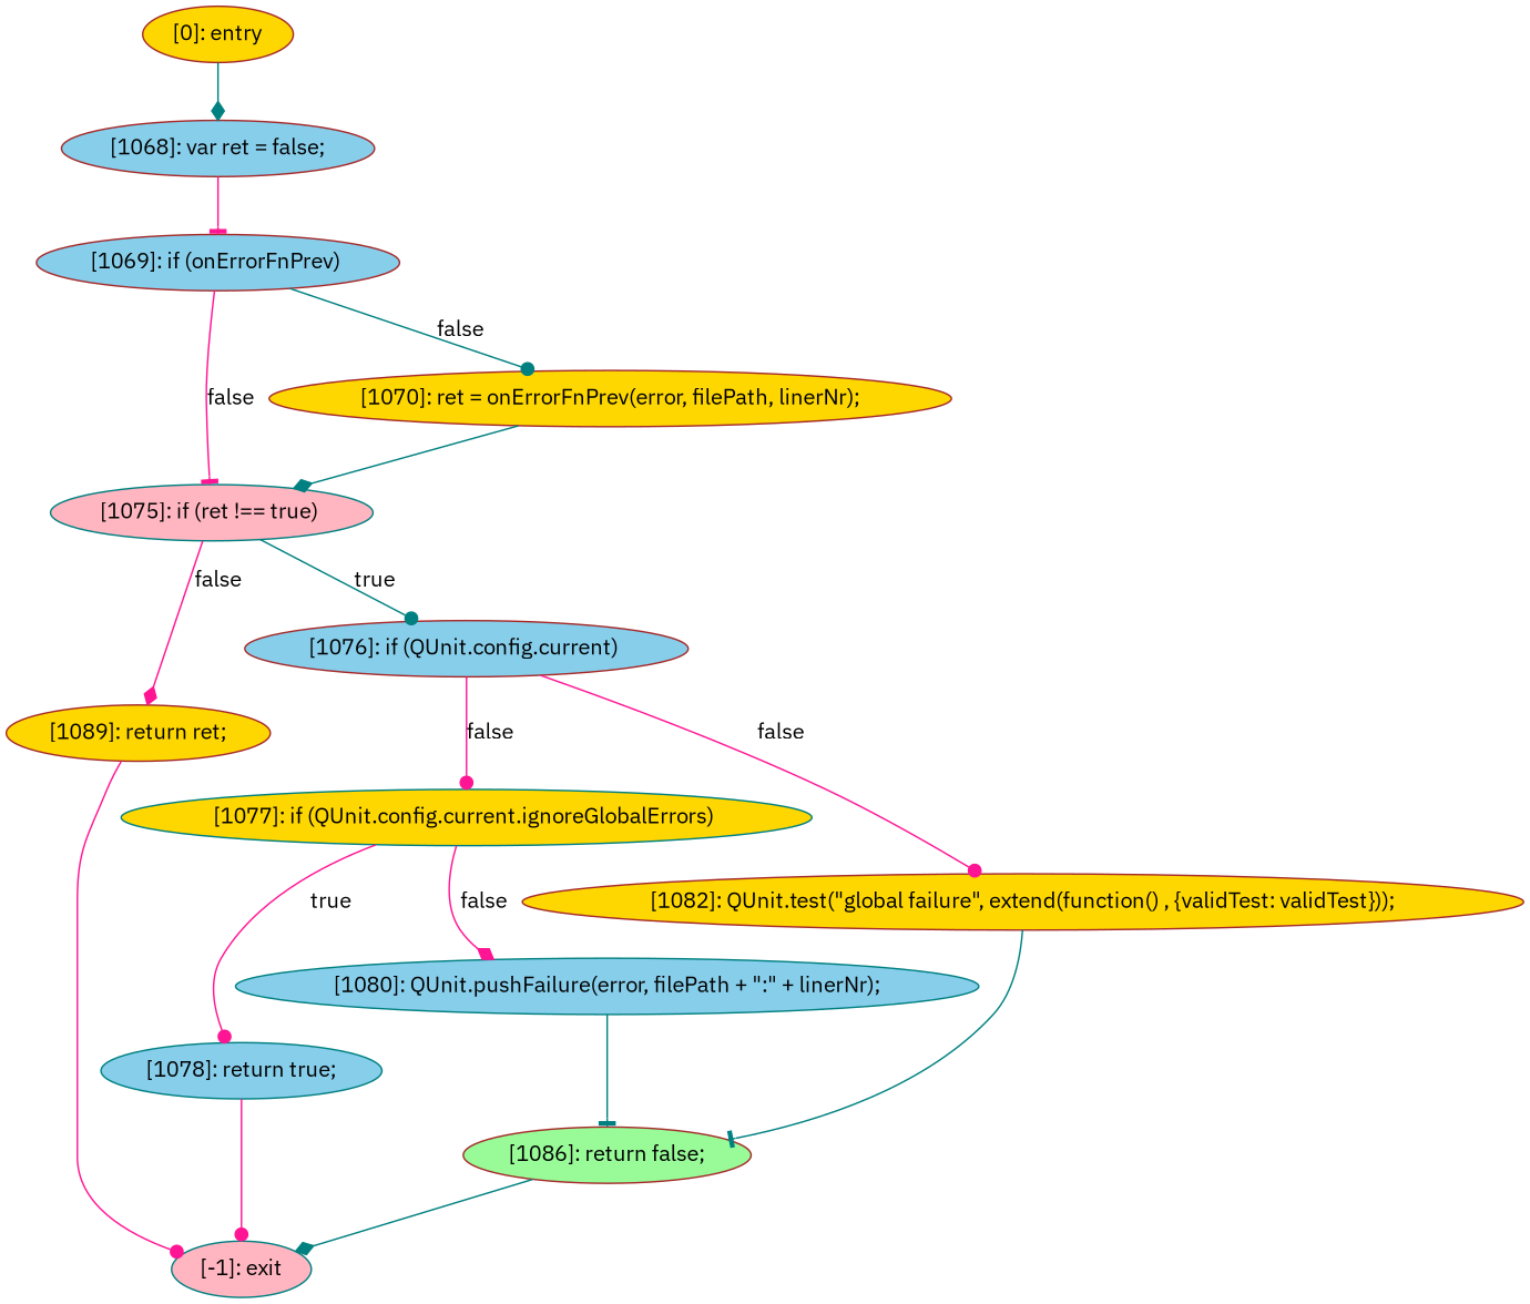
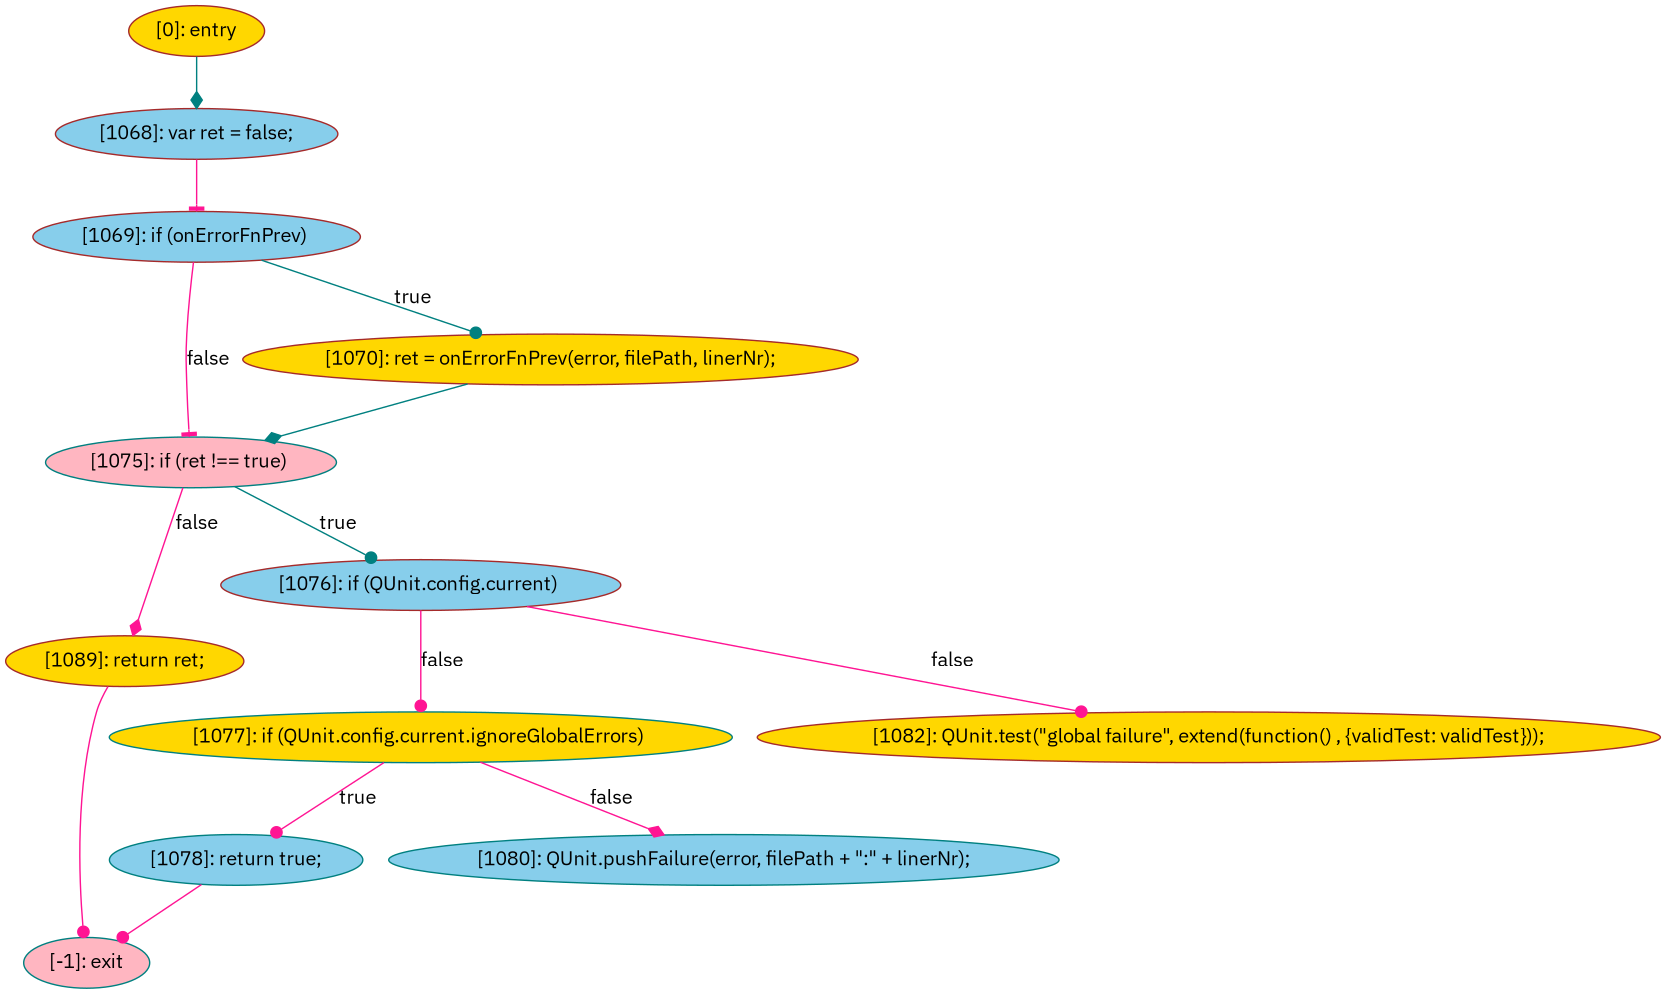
  digraph {
    fontname="IBM Plex Sans"
    node [color=brown fillcolor=skyblue fontname="IBM Plex Sans" style=filled]
    edge [arrowhead=dot color=deeppink fontname="IBM Plex Sans"]
    n1 [label="[1068]: var ret = false;\n"]
    n2 [label="[1069]: if (onErrorFnPrev) "]
    n3 [color=teal fillcolor=lightpink label="[1075]: if (ret !== true) "]
    n4 [fillcolor=gold label="[1070]: ret = onErrorFnPrev(error, filePath, linerNr);\n"]
    n5 [fillcolor=gold label="[1089]: return ret;\n"]
    n6 [label="[1076]: if (QUnit.config.current) "]
    n7 [color=teal fillcolor=lightpink label="[-1]: exit"]
    n8 [color=teal fillcolor=gold label="[1077]: if (QUnit.config.current.ignoreGlobalErrors) "]
    n9 [fillcolor=gold label="[1082]: QUnit.test(\"global failure\", extend(function() , {validTest: validTest}));\n"]
    n10 [color=teal label="[1078]: return true;\n"]
    n11 [color=teal label="[1080]: QUnit.pushFailure(error, filePath + \":\" + linerNr);\n"]
-   n12 [fillcolor=palegreen label="[1086]: return false;\n"]
    n13 [fillcolor=gold label="[0]: entry"]
    n1 -> n2 [arrowhead=tee]
    n2 -> n3 [arrowhead=tee label=false]
-   n2 -> n4 [color=teal label=false]
+   n2 -> n4 [color=teal label=true]
    n3 -> n5 [arrowhead=diamond label=false]
    n3 -> n6 [color=teal label=true]
    n4 -> n3 [arrowhead=diamond color=teal]
    n5 -> n7
    n6 -> n8 [label=false]
    n6 -> n9 [label=false]
    n8 -> n10 [label=true]
    n8 -> n11 [arrowhead=diamond label=false]
-   n9 -> n12 [arrowhead=tee color=teal]
    n10 -> n7
-   n11 -> n12 [arrowhead=tee color=teal]
-   n12 -> n7 [arrowhead=diamond color=teal]
    n13 -> n1 [arrowhead=diamond color=teal]
  }
